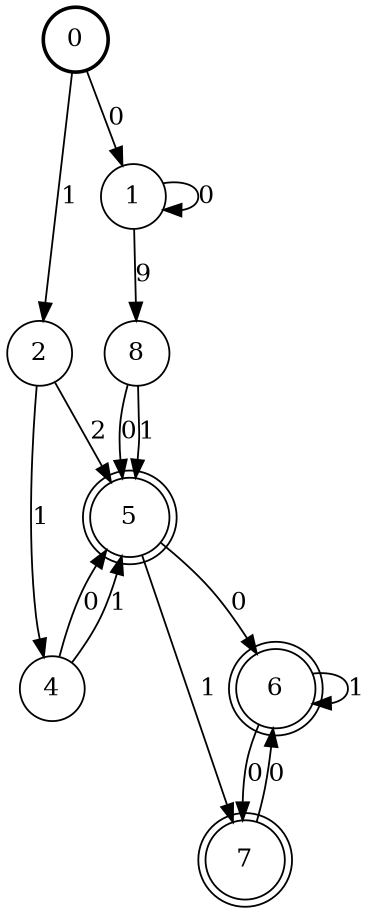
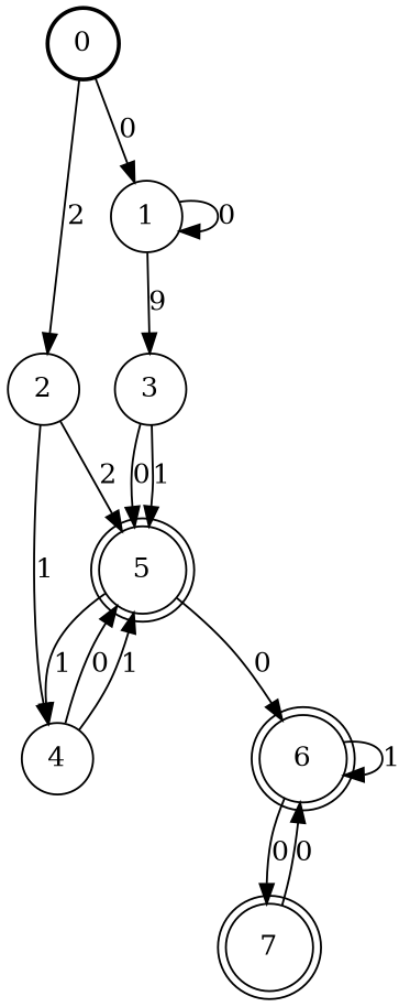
  digraph {
    node [shape=circle]
    0 [style=bold]
    1
    2
-   3 [label=8]
+   3
    4
    5 [peripheries=2]
    6 [peripheries=2]
    7 [peripheries=2]
    0 -> 1 [label=0]
-   0 -> 2 [label=1]
+   0 -> 2 [label=2]
    1 -> 1 [label=0]
    1 -> 3 [label=9]
    2 -> 4 [label=1]
    2 -> 5 [label=2]
    3 -> 5 [label=0]
    3 -> 5 [label=1]
    4 -> 5 [label=0]
    4 -> 5 [label=1]
-   5 -> 7 [label=1]
+   5 -> 4 [label=1]
    5 -> 6 [label=0]
    6 -> 6 [label=1]
    6 -> 7 [label=0]
    7 -> 6 [label=0]
  }
